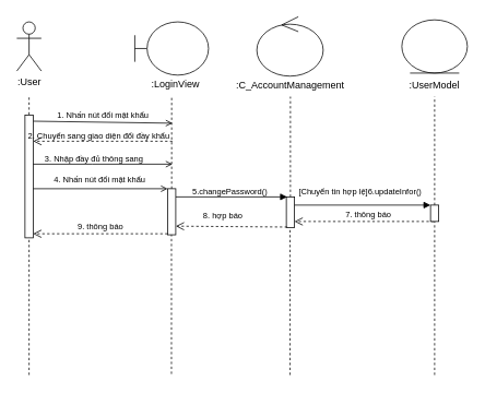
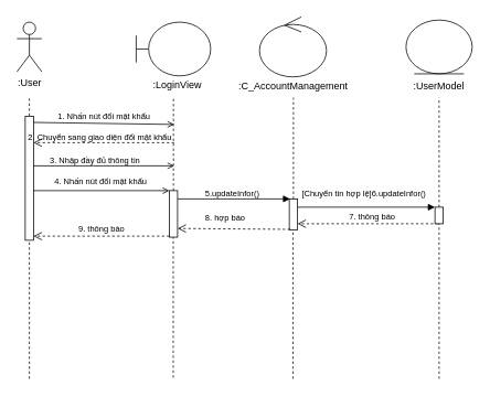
  <mxCell id="0" />
  <mxCell id="1" parent="0" />
  <mxCell id="2" value=":User" style="shape=umlActor;verticalLabelPosition=bottom;verticalAlign=top;html=1;outlineConnect=0;" parent="1" vertex="1"><mxGeometry x="20" y="26.25" width="30" height="60" as="geometry" /></mxCell>
  <mxCell id="3" value="" style="endArrow=none;dashed=1;html=1;rounded=0;" parent="1" edge="1"><mxGeometry width="50" height="50" relative="1" as="geometry"><mxPoint x="35" y="457.5" as="sourcePoint" /><mxPoint x="35" y="117.5" as="targetPoint" /></mxGeometry></mxCell>
  <mxCell id="4" value="" style="shape=umlBoundary;whiteSpace=wrap;html=1;" parent="1" vertex="1"><mxGeometry x="164.05" y="26.25" width="90" height="65" as="geometry" /></mxCell>
  <mxCell id="5" value="" style="ellipse;shape=umlControl;whiteSpace=wrap;html=1;" parent="1" vertex="1"><mxGeometry x="313" y="20" width="81" height="72.5" as="geometry" /></mxCell>
  <mxCell id="6" value="" style="ellipse;shape=umlEntity;whiteSpace=wrap;html=1;" parent="1" vertex="1"><mxGeometry x="490" y="23.75" width="80" height="65" as="geometry" /></mxCell>
  <mxCell id="7" value="" style="endArrow=none;dashed=1;html=1;rounded=0;" parent="1" source="15" edge="1"><mxGeometry width="50" height="50" relative="1" as="geometry"><mxPoint x="208.81" y="456.25" as="sourcePoint" /><mxPoint x="209.05" y="116.25" as="targetPoint" /></mxGeometry></mxCell>
  <mxCell id="8" value="" style="endArrow=none;dashed=1;html=1;rounded=0;" parent="1" source="17" edge="1"><mxGeometry width="50" height="50" relative="1" as="geometry"><mxPoint x="353.58" y="457.5" as="sourcePoint" /><mxPoint x="354" y="117.5" as="targetPoint" /></mxGeometry></mxCell>
  <mxCell id="9" value="" style="endArrow=none;dashed=1;html=1;rounded=0;" parent="1" source="22" edge="1"><mxGeometry width="50" height="50" relative="1" as="geometry"><mxPoint x="530" y="457.5" as="sourcePoint" /><mxPoint x="530" y="117.5" as="targetPoint" /></mxGeometry></mxCell>
  <mxCell id="10" value="&lt;font style=&quot;font-size: 10px;&quot;&gt;1. Nhấn nút đổi mật khẩu&lt;/font&gt;" style="html=1;verticalAlign=bottom;startArrow=none;startFill=0;endArrow=open;curved=0;rounded=0;endFill=0;" parent="1" edge="1"><mxGeometry width="60" relative="1" as="geometry"><mxPoint x="40" y="147.5" as="sourcePoint" /><mxPoint x="210" y="150" as="targetPoint" /></mxGeometry></mxCell>
  <mxCell id="11" value="" style="html=1;points=[[0,0,0,0,5],[0,1,0,0,-5],[1,0,0,0,5],[1,1,0,0,-5]];perimeter=orthogonalPerimeter;outlineConnect=0;targetShapes=umlLifeline;portConstraint=eastwest;newEdgeStyle={&quot;curved&quot;:0,&quot;rounded&quot;:0};" parent="1" vertex="1"><mxGeometry x="30" y="140" width="10" height="150" as="geometry" /></mxCell>
  <mxCell id="12" value="" style="html=1;verticalAlign=bottom;startArrow=none;startFill=0;endArrow=block;curved=0;rounded=0;endFill=1;" parent="1" source="15" edge="1"><mxGeometry width="60" relative="1" as="geometry"><mxPoint x="200" y="232.16" as="sourcePoint" /><mxPoint x="350" y="240" as="targetPoint" /></mxGeometry></mxCell>
- <mxCell id="13" value="&lt;span style=&quot;font-size: 10px;&quot;&gt;5.changePassword()&lt;/span&gt;" style="text;html=1;align=center;verticalAlign=middle;resizable=0;points=[];autosize=1;strokeColor=none;fillColor=none;" parent="1" vertex="1"><mxGeometry x="220" y="217.5" width="120" height="30" as="geometry" /></mxCell>
+ <mxCell id="13" value="&lt;span style=&quot;font-size: 10px;&quot;&gt;5.updateInfor()&lt;/span&gt;" style="text;html=1;align=center;verticalAlign=middle;resizable=0;points=[];autosize=1;strokeColor=none;fillColor=none;" parent="1" vertex="1"><mxGeometry x="220" y="217.5" width="120" height="30" as="geometry" /></mxCell>
  <mxCell id="14" value="" style="endArrow=none;dashed=1;html=1;rounded=0;" parent="1" target="15" edge="1"><mxGeometry width="50" height="50" relative="1" as="geometry"><mxPoint x="208.81" y="456.25" as="sourcePoint" /><mxPoint x="208.81" y="106.25" as="targetPoint" /></mxGeometry></mxCell>
  <mxCell id="15" value="" style="html=1;points=[[0,0,0,0,5],[0,1,0,0,-5],[1,0,0,0,5],[1,1,0,0,-5]];perimeter=orthogonalPerimeter;outlineConnect=0;targetShapes=umlLifeline;portConstraint=eastwest;newEdgeStyle={&quot;curved&quot;:0,&quot;rounded&quot;:0};" parent="1" vertex="1"><mxGeometry x="204.05" y="230" width="10" height="56.25" as="geometry" /></mxCell>
  <mxCell id="16" value="" style="endArrow=none;dashed=1;html=1;rounded=0;" parent="1" target="17" edge="1"><mxGeometry width="50" height="50" relative="1" as="geometry"><mxPoint x="353.58" y="457.5" as="sourcePoint" /><mxPoint x="353.58" y="107.5" as="targetPoint" /></mxGeometry></mxCell>
  <mxCell id="17" value="" style="html=1;points=[[0,0,0,0,5],[0,1,0,0,-5],[1,0,0,0,5],[1,1,0,0,-5]];perimeter=orthogonalPerimeter;outlineConnect=0;targetShapes=umlLifeline;portConstraint=eastwest;newEdgeStyle={&quot;curved&quot;:0,&quot;rounded&quot;:0};" parent="1" vertex="1"><mxGeometry x="349" y="240" width="10" height="37.5" as="geometry" /></mxCell>
  <mxCell id="18" value="" style="html=1;verticalAlign=bottom;startArrow=none;startFill=0;endArrow=block;curved=0;rounded=0;endFill=1;" parent="1" target="22" edge="1"><mxGeometry width="60" relative="1" as="geometry"><mxPoint x="359" y="250" as="sourcePoint" /><mxPoint x="530" y="250" as="targetPoint" /></mxGeometry></mxCell>
  <mxCell id="19" value="&lt;span style=&quot;font-size: 10px;&quot;&gt;[Chuyển tin hợp lệ]6.updateInfor()&lt;/span&gt;" style="text;html=1;align=center;verticalAlign=middle;resizable=0;points=[];autosize=1;strokeColor=none;fillColor=none;" parent="1" vertex="1"><mxGeometry x="354" y="217.5" width="170" height="30" as="geometry" /></mxCell>
  <mxCell id="20" value="&lt;font style=&quot;font-size: 10px;&quot;&gt;7. thông báo&lt;/font&gt;" style="html=1;verticalAlign=bottom;endArrow=open;dashed=1;endSize=8;curved=0;rounded=0;" parent="1" edge="1"><mxGeometry x="-0.059" relative="1" as="geometry"><mxPoint x="529" y="270" as="sourcePoint" /><mxPoint x="359" y="270" as="targetPoint" /><mxPoint as="offset" /></mxGeometry></mxCell>
  <mxCell id="21" value="" style="endArrow=none;dashed=1;html=1;rounded=0;" parent="1" target="22" edge="1"><mxGeometry width="50" height="50" relative="1" as="geometry"><mxPoint x="530" y="457.5" as="sourcePoint" /><mxPoint x="530" y="107.5" as="targetPoint" /></mxGeometry></mxCell>
  <mxCell id="22" value="" style="html=1;points=[[0,0,0,0,5],[0,1,0,0,-5],[1,0,0,0,5],[1,1,0,0,-5]];perimeter=orthogonalPerimeter;outlineConnect=0;targetShapes=umlLifeline;portConstraint=eastwest;newEdgeStyle={&quot;curved&quot;:0,&quot;rounded&quot;:0};" parent="1" vertex="1"><mxGeometry x="525" y="250" width="10" height="20" as="geometry" /></mxCell>
  <mxCell id="23" value="" style="html=1;verticalAlign=bottom;endArrow=open;dashed=1;endSize=8;curved=0;rounded=0;entryX=1.006;entryY=0.813;entryDx=0;entryDy=0;entryPerimeter=0;" parent="1" target="15" edge="1"><mxGeometry x="0.6" y="43" relative="1" as="geometry"><mxPoint x="350" y="276.81" as="sourcePoint" /><mxPoint x="220" y="276.81" as="targetPoint" /><mxPoint as="offset" /></mxGeometry></mxCell>
  <mxCell id="24" value="&lt;span style=&quot;font-size: 10px;&quot;&gt;9. thông báo&lt;/span&gt;" style="html=1;verticalAlign=bottom;endArrow=open;dashed=1;endSize=8;curved=0;rounded=0;entryX=1;entryY=1;entryDx=0;entryDy=-5;entryPerimeter=0;" parent="1" source="15" target="11" edge="1"><mxGeometry relative="1" as="geometry"><mxPoint x="190" y="287.5" as="sourcePoint" /><mxPoint x="40" y="287.5" as="targetPoint" /></mxGeometry></mxCell>
  <mxCell id="25" value=":LoginView" style="text;html=1;align=center;verticalAlign=middle;whiteSpace=wrap;rounded=0;" parent="1" vertex="1"><mxGeometry x="184.05" y="87.5" width="60" height="30" as="geometry" /></mxCell>
  <mxCell id="26" value=":C_AccountManagement" style="text;html=1;align=center;verticalAlign=middle;whiteSpace=wrap;rounded=0;" parent="1" vertex="1"><mxGeometry x="324" y="88.75" width="60" height="30" as="geometry" /></mxCell>
  <mxCell id="27" value=":UserModel" style="text;html=1;align=center;verticalAlign=middle;whiteSpace=wrap;rounded=0;" parent="1" vertex="1"><mxGeometry x="500" y="88.75" width="60" height="30" as="geometry" /></mxCell>
  <mxCell id="28" value="" style="html=1;verticalAlign=bottom;endArrow=open;dashed=1;endSize=8;curved=0;rounded=0;" parent="1" edge="1"><mxGeometry relative="1" as="geometry"><mxPoint x="210" y="172" as="sourcePoint" /><mxPoint x="40" y="172" as="targetPoint" /></mxGeometry></mxCell>
- <mxCell id="29" value="&lt;font style=&quot;font-size: 10px;&quot;&gt;2. Chuyển sang giao diện đổi đầy khẩu&lt;/font&gt;" style="text;html=1;align=center;verticalAlign=middle;resizable=0;points=[];autosize=1;strokeColor=none;fillColor=none;" parent="1" vertex="1"><mxGeometry x="20" y="150" width="200" height="30" as="geometry" /></mxCell>
+ <mxCell id="29" value="&lt;font style=&quot;font-size: 10px;&quot;&gt;2. Chuyển sang giao diện đổi mật khẩu&lt;/font&gt;" style="text;html=1;align=center;verticalAlign=middle;resizable=0;points=[];autosize=1;strokeColor=none;fillColor=none;" parent="1" vertex="1"><mxGeometry x="20" y="150" width="200" height="30" as="geometry" /></mxCell>
  <mxCell id="30" value="" style="html=1;verticalAlign=bottom;startArrow=none;startFill=0;endArrow=open;curved=0;rounded=0;endFill=0;" parent="1" edge="1"><mxGeometry width="60" relative="1" as="geometry"><mxPoint x="40" y="200" as="sourcePoint" /><mxPoint x="210" y="200" as="targetPoint" /><Array as="points"><mxPoint x="112.5" y="200" /></Array></mxGeometry></mxCell>
- <mxCell id="31" value="&lt;font style=&quot;font-size: 10px;&quot;&gt;3. Nhập đầy đủ thông sang&lt;/font&gt;" style="text;html=1;align=center;verticalAlign=middle;resizable=0;points=[];autosize=1;strokeColor=none;fillColor=none;" parent="1" vertex="1"><mxGeometry x="49.05" y="177.5" width="130" height="30" as="geometry" /></mxCell>
+ <mxCell id="31" value="&lt;font style=&quot;font-size: 10px;&quot;&gt;3. Nhập đầy đủ thông tin&lt;/font&gt;" style="text;html=1;align=center;verticalAlign=middle;resizable=0;points=[];autosize=1;strokeColor=none;fillColor=none;" parent="1" vertex="1"><mxGeometry x="49.05" y="177.5" width="130" height="30" as="geometry" /></mxCell>
  <mxCell id="32" value="" style="html=1;verticalAlign=bottom;startArrow=none;startFill=0;endArrow=open;curved=0;rounded=0;endFill=0;" parent="1" edge="1"><mxGeometry width="60" relative="1" as="geometry"><mxPoint x="40" y="230" as="sourcePoint" /><mxPoint x="204.05" y="230" as="targetPoint" /></mxGeometry></mxCell>
  <mxCell id="33" value="&lt;font style=&quot;font-size: 10px;&quot;&gt;4. Nhấn nút đổi mật khẩu&lt;/font&gt;" style="edgeLabel;html=1;align=center;verticalAlign=middle;resizable=0;points=[];" parent="32" vertex="1" connectable="0"><mxGeometry x="-0.436" y="3" relative="1" as="geometry"><mxPoint x="34" y="-9" as="offset" /></mxGeometry></mxCell>
  <mxCell id="34" value="&lt;font style=&quot;font-size: 10px;&quot;&gt;&amp;nbsp;8. hợp báo&lt;/font&gt;" style="text;html=1;align=center;verticalAlign=middle;resizable=0;points=[];autosize=1;strokeColor=none;fillColor=none;" parent="1" vertex="1"><mxGeometry x="230" y="247.5" width="80" height="30" as="geometry" /></mxCell>
